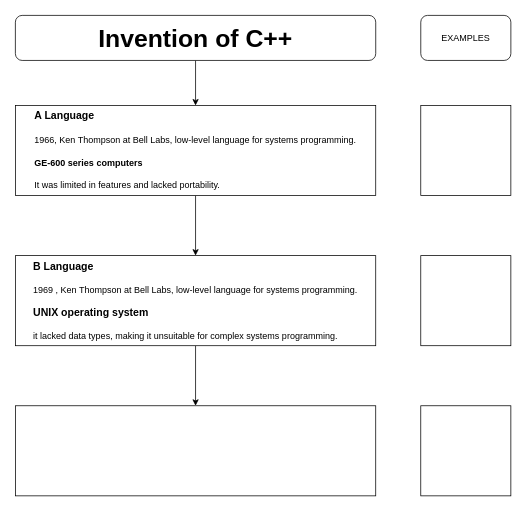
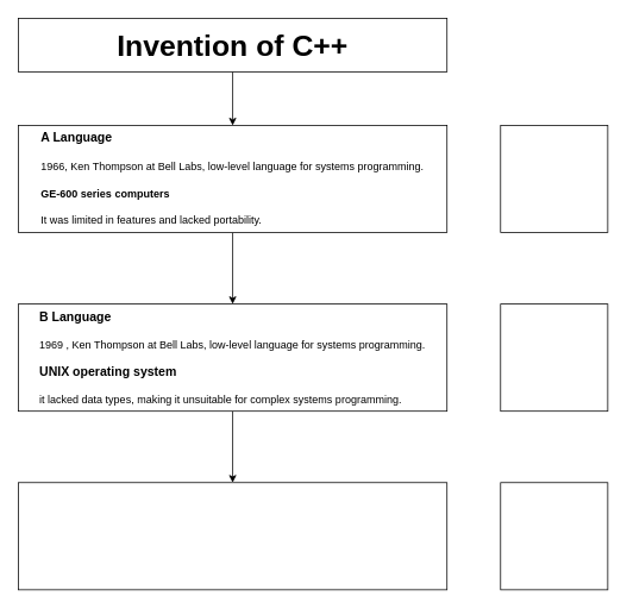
  <mxCell id="0" />
  <mxCell id="1" parent="0" />
  <mxCell id="2" value="" style="edgeStyle=orthogonalEdgeStyle;rounded=0;orthogonalLoop=1;jettySize=auto;html=1;" edge="1" parent="1" source="3" target="5"><mxGeometry relative="1" as="geometry" /></mxCell>
  <mxCell id="3" value="&lt;h3 style=&quot;text-align: left;&quot;&gt;&lt;strong&gt;A Language&lt;/strong&gt;&lt;/h3&gt;&lt;h3 style=&quot;text-align: left;&quot;&gt;&lt;span style=&quot;background-color: transparent; color: light-dark(rgb(0, 0, 0), rgb(255, 255, 255)); font-size: 12px; font-weight: normal;&quot;&gt;1966,&amp;nbsp;&lt;/span&gt;&lt;span style=&quot;background-color: transparent; color: light-dark(rgb(0, 0, 0), rgb(255, 255, 255)); font-size: 12px; font-weight: normal;&quot;&gt;Ken Thompson at Bell Labs,&amp;nbsp;&lt;/span&gt;&lt;span style=&quot;background-color: transparent; color: light-dark(rgb(0, 0, 0), rgb(255, 255, 255)); font-size: 12px; font-weight: normal;&quot;&gt;low-level language for systems programming.&lt;/span&gt;&lt;/h3&gt;&lt;h3 style=&quot;text-align: left;&quot;&gt;&lt;strong style=&quot;background-color: transparent; color: light-dark(rgb(0, 0, 0), rgb(255, 255, 255)); font-size: 12px;&quot;&gt;GE-600 series computers&lt;/strong&gt;&lt;/h3&gt;&lt;h3 style=&quot;text-align: left;&quot;&gt;&lt;span style=&quot;background-color: transparent; color: light-dark(rgb(0, 0, 0), rgb(255, 255, 255)); font-size: 12px; font-weight: normal;&quot;&gt;It was limited in features and lacked portability.&lt;/span&gt;&lt;/h3&gt;" style="rounded=0;whiteSpace=wrap;html=1;" vertex="1" parent="1"><mxGeometry x="20" y="140" width="480" height="120" as="geometry" /></mxCell>
  <mxCell id="4" value="" style="edgeStyle=orthogonalEdgeStyle;rounded=0;orthogonalLoop=1;jettySize=auto;html=1;" edge="1" parent="1" source="5" target="6"><mxGeometry relative="1" as="geometry" /></mxCell>
  <mxCell id="5" value="&lt;h3 style=&quot;text-align: left;&quot;&gt;&lt;strong&gt;B Language&lt;/strong&gt;&lt;/h3&gt;&lt;h3 style=&quot;text-align: left;&quot;&gt;&lt;span style=&quot;background-color: transparent; color: light-dark(rgb(0, 0, 0), rgb(255, 255, 255)); font-size: 12px; font-weight: normal; text-align: center;&quot;&gt;1969&amp;nbsp;&lt;/span&gt;&lt;span style=&quot;background-color: transparent; color: light-dark(rgb(0, 0, 0), rgb(255, 255, 255)); font-size: 12px; font-weight: normal;&quot;&gt;,&amp;nbsp;&lt;/span&gt;&lt;span style=&quot;background-color: transparent; color: light-dark(rgb(0, 0, 0), rgb(255, 255, 255)); font-size: 12px; font-weight: normal;&quot;&gt;Ken Thompson at Bell Labs,&amp;nbsp;&lt;/span&gt;&lt;span style=&quot;background-color: transparent; color: light-dark(rgb(0, 0, 0), rgb(255, 255, 255)); font-size: 12px; font-weight: normal;&quot;&gt;low-level language for systems programming.&lt;/span&gt;&lt;/h3&gt;&lt;h3 style=&quot;text-align: left;&quot;&gt;UNIX operating system&lt;/h3&gt;&lt;h3 style=&quot;text-align: left;&quot;&gt;&lt;span style=&quot;background-color: transparent; color: light-dark(rgb(0, 0, 0), rgb(255, 255, 255)); font-size: 12px; font-weight: normal; text-align: center;&quot;&gt;it lacked data types, making it unsuitable for complex systems programming.&lt;/span&gt;&lt;/h3&gt;" style="rounded=0;whiteSpace=wrap;html=1;" vertex="1" parent="1"><mxGeometry x="20" y="340" width="480" height="120" as="geometry" /></mxCell>
  <mxCell id="6" value="" style="rounded=0;whiteSpace=wrap;html=1;" vertex="1" parent="1"><mxGeometry x="20" y="540" width="480" height="120" as="geometry" /></mxCell>
  <mxCell id="7" value="" style="edgeStyle=orthogonalEdgeStyle;rounded=0;orthogonalLoop=1;jettySize=auto;html=1;" edge="1" parent="1" source="8" target="3"><mxGeometry relative="1" as="geometry" /></mxCell>
- <mxCell id="8" value="&lt;b&gt;&lt;font style=&quot;font-size: 33px;&quot;&gt;Invention of C++&lt;/font&gt;&lt;/b&gt;" style="rounded=1;whiteSpace=wrap;html=1;" vertex="1" parent="1"><mxGeometry x="20" y="20" width="480" height="60" as="geometry" /></mxCell>
+ <mxCell id="8" value="&lt;b&gt;&lt;font style=&quot;font-size: 33px;&quot;&gt;Invention of C++&lt;/font&gt;&lt;/b&gt;" style="whiteSpace=wrap;html=1;rounded=0;" vertex="1" parent="1"><mxGeometry x="20" y="20" width="480" height="60" as="geometry" /></mxCell>
  <mxCell id="9" value="" style="rounded=0;whiteSpace=wrap;html=1;" vertex="1" parent="1"><mxGeometry x="560" y="140" width="120" height="120" as="geometry" /></mxCell>
- <mxCell id="10" value="EXAMPLES" style="rounded=1;whiteSpace=wrap;html=1;" vertex="1" parent="1"><mxGeometry x="560" y="20" width="120" height="60" as="geometry" /></mxCell>
  <mxCell id="11" value="" style="rounded=0;whiteSpace=wrap;html=1;" vertex="1" parent="1"><mxGeometry x="560" y="340" width="120" height="120" as="geometry" /></mxCell>
  <mxCell id="12" value="" style="rounded=0;whiteSpace=wrap;html=1;" vertex="1" parent="1"><mxGeometry x="560" y="540" width="120" height="120" as="geometry" /></mxCell>
